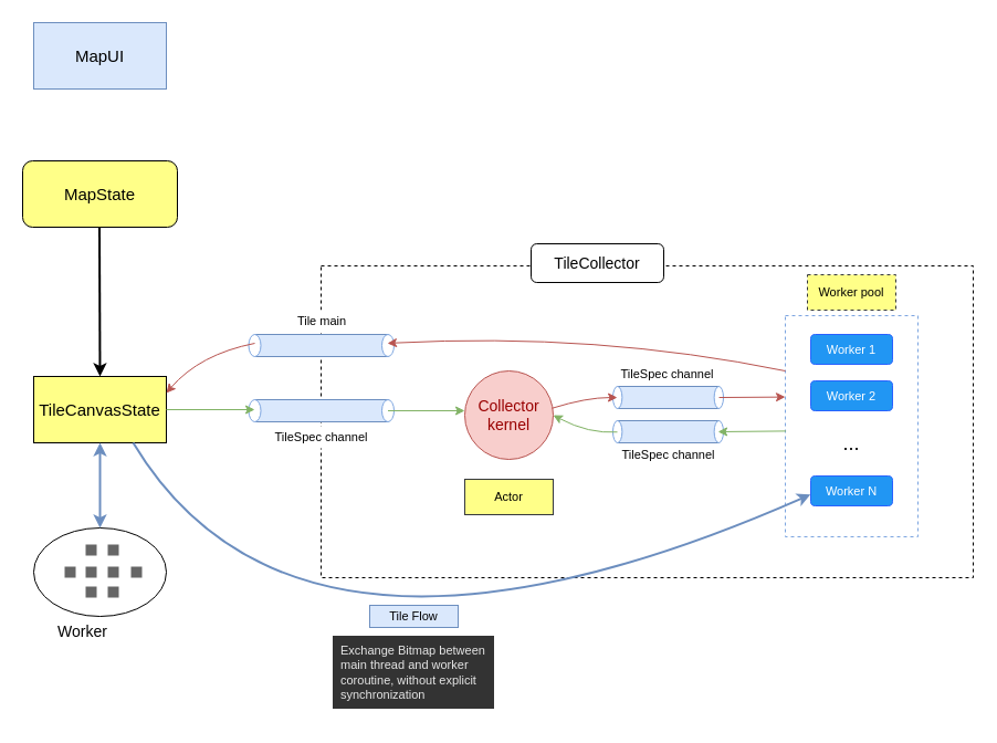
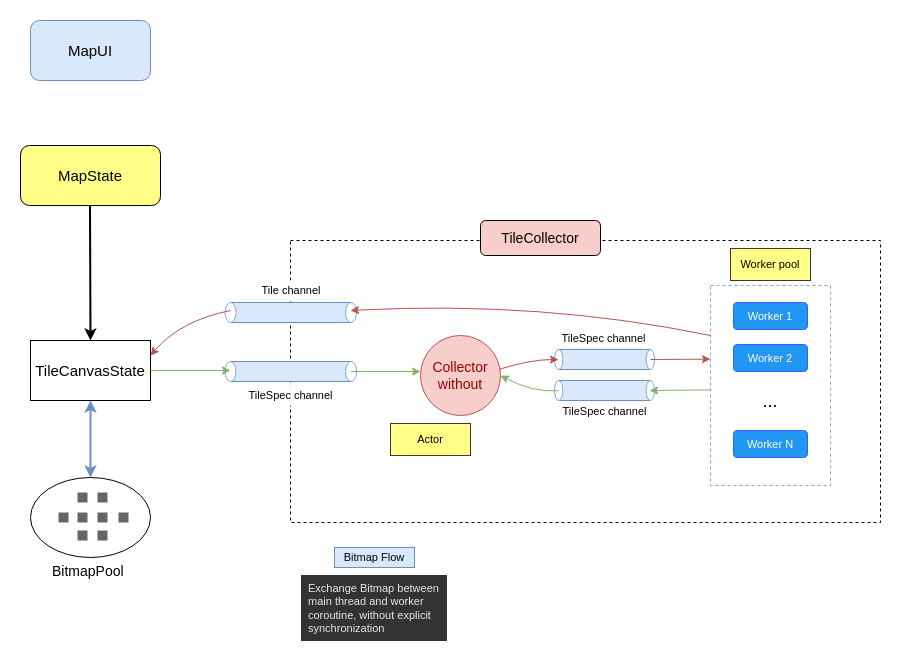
  <mxCell id="0" style=";html=1;" />
  <mxCell id="1" style=";html=1;" parent="0" />
- <mxCell id="2" value="&lt;font style=&quot;font-size: 15px&quot;&gt;MapUI&lt;/font&gt;" style="whiteSpace=wrap;html=1;fillColor=#dae8fc;strokeColor=#6c8ebf;rounded=0;" parent="1" vertex="1"><mxGeometry x="30" y="20" width="120" height="60" as="geometry" /></mxCell>
+ <mxCell id="2" value="&lt;font style=&quot;font-size: 15px&quot;&gt;MapUI&lt;/font&gt;" style="rounded=1;whiteSpace=wrap;html=1;fillColor=#dae8fc;strokeColor=#6c8ebf;" parent="1" vertex="1"><mxGeometry x="30" y="20" width="120" height="60" as="geometry" /></mxCell>
  <mxCell id="3" value="&lt;font style=&quot;font-size: 15px&quot;&gt;MapState&lt;br&gt;&lt;/font&gt;" style="rounded=1;whiteSpace=wrap;html=1;fillColor=#ffff88;" parent="1" vertex="1"><mxGeometry x="20" y="145" width="140" height="60" as="geometry" /></mxCell>
- <mxCell id="4" value="&lt;font style=&quot;font-size: 15px&quot;&gt;TileCanvasState&lt;/font&gt;" style="rounded=0;whiteSpace=wrap;html=1;fillColor=#ffff88;" parent="1" vertex="1"><mxGeometry x="30" y="340" width="120" height="60" as="geometry" /></mxCell>
- <mxCell id="5" value="Worker&lt;br&gt;" style="text;html=1;resizable=0;points=[];autosize=1;align=left;verticalAlign=top;spacingTop=-4;fontSize=14;" parent="1" vertex="1"><mxGeometry x="50" y="560" width="90" height="20" as="geometry" /></mxCell>
+ <mxCell id="4" value="&lt;font style=&quot;font-size: 15px&quot;&gt;TileCanvasState&lt;/font&gt;" style="rounded=0;whiteSpace=wrap;html=1;" parent="1" vertex="1"><mxGeometry x="30" y="340" width="120" height="60" as="geometry" /></mxCell>
+ <mxCell id="5" value="BitmapPool&lt;br&gt;" style="text;html=1;resizable=0;points=[];autosize=1;align=left;verticalAlign=top;spacingTop=-4;fontSize=14;" parent="1" vertex="1"><mxGeometry x="50" y="560" width="90" height="20" as="geometry" /></mxCell>
  <mxCell id="6" value="" style="endArrow=classic;html=1;strokeWidth=2;fontSize=14;entryX=0.5;entryY=1;entryDx=0;entryDy=0;fillColor=#dae8fc;strokeColor=#6c8ebf;exitX=0.5;exitY=0;exitDx=0;exitDy=0;startArrow=classic;startFill=1;" parent="1" source="10" target="4" edge="1"><mxGeometry width="50" height="50" relative="1" as="geometry"><mxPoint x="110" y="450" as="sourcePoint" /><mxPoint x="500.161" y="179.839" as="targetPoint" /></mxGeometry></mxCell>
  <mxCell id="7" value="" style="rounded=0;whiteSpace=wrap;html=1;fontSize=14;dashed=1;" parent="1" vertex="1"><mxGeometry x="290" y="240" width="590" height="282" as="geometry" /></mxCell>
- <mxCell id="8" value="TileCollector" style="rounded=1;whiteSpace=wrap;html=1;fontSize=14;" parent="1" vertex="1"><mxGeometry x="480" y="220" width="120" height="35" as="geometry" /></mxCell>
+ <mxCell id="8" value="TileCollector" style="rounded=1;whiteSpace=wrap;html=1;fontSize=14;fillColor=#f8cecc;" parent="1" vertex="1"><mxGeometry x="480" y="220" width="120" height="35" as="geometry" /></mxCell>
  <mxCell id="9" value="" style="whiteSpace=wrap;html=1;rounded=0;shadow=0;strokeWidth=1;fillColor=#666666;fontSize=24;align=right;strokeColor=none;" parent="1" vertex="1"><mxGeometry x="121" y="497" width="10" height="10" as="geometry" /></mxCell>
  <mxCell id="10" value="" style="ellipse;whiteSpace=wrap;html=1;" parent="1" vertex="1"><mxGeometry x="30" y="477" width="120" height="80" as="geometry" /></mxCell>
  <mxCell id="11" value="" style="whiteSpace=wrap;html=1;rounded=0;shadow=0;strokeWidth=1;fillColor=#666666;fontSize=24;align=right;strokeColor=none;" parent="1" vertex="1"><mxGeometry x="77" y="492" width="10" height="10" as="geometry" /></mxCell>
  <mxCell id="12" value="" style="whiteSpace=wrap;html=1;rounded=0;shadow=0;strokeWidth=1;fillColor=#666666;fontSize=24;align=right;strokeColor=none;" parent="1" vertex="1"><mxGeometry x="97" y="492" width="10" height="10" as="geometry" /></mxCell>
  <mxCell id="13" value="" style="whiteSpace=wrap;html=1;rounded=0;shadow=0;strokeWidth=1;fillColor=#666666;fontSize=24;align=right;strokeColor=none;" parent="1" vertex="1"><mxGeometry x="58" y="512" width="10" height="10" as="geometry" /></mxCell>
  <mxCell id="14" value="" style="whiteSpace=wrap;html=1;rounded=0;shadow=0;strokeWidth=1;fillColor=#666666;fontSize=24;align=right;strokeColor=none;" parent="1" vertex="1"><mxGeometry x="118" y="512" width="10" height="10" as="geometry" /></mxCell>
  <mxCell id="15" value="" style="whiteSpace=wrap;html=1;rounded=0;shadow=0;strokeWidth=1;fillColor=#666666;fontSize=24;align=right;strokeColor=none;" parent="1" vertex="1"><mxGeometry x="77" y="512" width="10" height="10" as="geometry" /></mxCell>
  <mxCell id="16" value="" style="whiteSpace=wrap;html=1;rounded=0;shadow=0;strokeWidth=1;fillColor=#666666;fontSize=24;align=right;strokeColor=none;" parent="1" vertex="1"><mxGeometry x="97" y="512" width="10" height="10" as="geometry" /></mxCell>
  <mxCell id="17" value="" style="whiteSpace=wrap;html=1;rounded=0;shadow=0;strokeWidth=1;fillColor=#666666;fontSize=24;align=right;strokeColor=none;" parent="1" vertex="1"><mxGeometry x="77" y="530" width="10" height="10" as="geometry" /></mxCell>
  <mxCell id="18" value="" style="whiteSpace=wrap;html=1;rounded=0;shadow=0;strokeWidth=1;fillColor=#666666;fontSize=24;align=right;strokeColor=none;" parent="1" vertex="1"><mxGeometry x="97" y="530" width="10" height="10" as="geometry" /></mxCell>
  <mxCell id="19" value="" style="group" parent="1" vertex="1" connectable="0"><mxGeometry x="224.5" y="361" width="131.5" height="20" as="geometry" /></mxCell>
  <mxCell id="20" value="" style="rounded=0;whiteSpace=wrap;html=1;fillColor=#dae8fc;strokeColor=#6c8ebf;" parent="19" vertex="1"><mxGeometry x="6" width="120" height="20" as="geometry" /></mxCell>
  <mxCell id="21" value="" style="ellipse;whiteSpace=wrap;html=1;rounded=1;fontSize=14;strokeColor=#7EA6E0;" parent="19" vertex="1"><mxGeometry width="11" height="20" as="geometry" /></mxCell>
  <mxCell id="22" value="" style="ellipse;whiteSpace=wrap;html=1;rounded=1;fontSize=14;strokeColor=#7EA6E0;" parent="19" vertex="1"><mxGeometry x="120.5" width="11" height="20" as="geometry" /></mxCell>
- <mxCell id="23" value="&lt;font color=&quot;#990000&quot;&gt;Collector&lt;br&gt;kernel&lt;br&gt;&lt;/font&gt;" style="ellipse;whiteSpace=wrap;html=1;aspect=fixed;rounded=1;fillColor=#f8cecc;fontSize=14;strokeColor=#b85450;" parent="1" vertex="1"><mxGeometry x="420" y="335" width="80" height="80" as="geometry" /></mxCell>
+ <mxCell id="23" value="&lt;font color=&quot;#990000&quot;&gt;Collector&lt;br&gt;without&lt;br&gt;&lt;/font&gt;" style="ellipse;whiteSpace=wrap;html=1;aspect=fixed;rounded=1;fillColor=#f8cecc;fontSize=14;strokeColor=#b85450;" parent="1" vertex="1"><mxGeometry x="420" y="335" width="80" height="80" as="geometry" /></mxCell>
  <mxCell id="24" value="" style="group" parent="1" vertex="1" connectable="0"><mxGeometry x="224.5" y="302" width="131.5" height="20" as="geometry" /></mxCell>
  <mxCell id="25" value="" style="rounded=0;whiteSpace=wrap;html=1;fillColor=#dae8fc;strokeColor=#6c8ebf;" parent="24" vertex="1"><mxGeometry x="6" width="120" height="20" as="geometry" /></mxCell>
  <mxCell id="26" value="" style="ellipse;whiteSpace=wrap;html=1;rounded=1;fontSize=14;strokeColor=#7EA6E0;" parent="24" vertex="1"><mxGeometry width="11" height="20" as="geometry" /></mxCell>
  <mxCell id="27" value="" style="ellipse;whiteSpace=wrap;html=1;rounded=1;fontSize=14;strokeColor=#7EA6E0;" parent="24" vertex="1"><mxGeometry x="120.5" width="11" height="20" as="geometry" /></mxCell>
  <mxCell id="28" value="TileSpec channel" style="text;html=1;align=center;verticalAlign=middle;whiteSpace=wrap;rounded=0;fontSize=11;fillColor=#ffffff;gradientColor=#ffffff;" parent="1" vertex="1"><mxGeometry x="240.5" y="385" width="99" height="20" as="geometry" /></mxCell>
- <mxCell id="29" value="&lt;font style=&quot;font-size: 11px;&quot;&gt;Tile main&lt;/font&gt;" style="text;html=1;align=center;verticalAlign=middle;whiteSpace=wrap;rounded=0;fontSize=11;fillColor=#ffffff;" parent="1" vertex="1"><mxGeometry x="250.5" y="280" width="80" height="20" as="geometry" /></mxCell>
+ <mxCell id="29" value="&lt;font style=&quot;font-size: 11px;&quot;&gt;Tile channel&lt;/font&gt;" style="text;html=1;align=center;verticalAlign=middle;whiteSpace=wrap;rounded=0;fontSize=11;fillColor=#ffffff;" parent="1" vertex="1"><mxGeometry x="250.5" y="280" width="80" height="20" as="geometry" /></mxCell>
  <mxCell id="30" value="" style="rounded=0;whiteSpace=wrap;html=1;strokeColor=#7EA6E0;fillColor=#ffffff;gradientColor=#ffffff;fontSize=11;dashed=1;" parent="1" vertex="1"><mxGeometry x="710" y="285" width="120" height="200" as="geometry" /></mxCell>
- <mxCell id="31" value="Actor" style="rounded=0;whiteSpace=wrap;html=1;strokeColor=#36393d;fillColor=#ffff88;fontSize=11;" parent="1" vertex="1"><mxGeometry x="420" y="433" width="80" height="32" as="geometry" /></mxCell>
- <mxCell id="32" value="Worker pool" style="rounded=0;whiteSpace=wrap;html=1;strokeColor=#36393d;fillColor=#ffff88;fontSize=11;dashed=1;" parent="1" vertex="1"><mxGeometry x="730" y="248" width="80" height="32" as="geometry" /></mxCell>
+ <mxCell id="31" value="Actor" style="rounded=0;whiteSpace=wrap;html=1;strokeColor=#36393d;fillColor=#ffff88;fontSize=11;" parent="1" vertex="1"><mxGeometry x="390" y="423" width="80" height="32" as="geometry" /></mxCell>
+ <mxCell id="32" value="Worker pool" style="rounded=0;whiteSpace=wrap;html=1;strokeColor=#36393d;fillColor=#ffff88;fontSize=11;" parent="1" vertex="1"><mxGeometry x="730" y="248" width="80" height="32" as="geometry" /></mxCell>
  <mxCell id="33" value="" style="group" parent="1" vertex="1" connectable="0"><mxGeometry x="554" y="349" width="100" height="20" as="geometry" /></mxCell>
  <mxCell id="34" value="" style="rounded=0;whiteSpace=wrap;html=1;fillColor=#dae8fc;strokeColor=#6c8ebf;" parent="33" vertex="1"><mxGeometry x="4.563" width="91.255" height="20" as="geometry" /></mxCell>
  <mxCell id="35" value="" style="ellipse;whiteSpace=wrap;html=1;rounded=1;fontSize=14;strokeColor=#7EA6E0;" parent="33" vertex="1"><mxGeometry width="8.365" height="20" as="geometry" /></mxCell>
  <mxCell id="36" value="" style="ellipse;whiteSpace=wrap;html=1;rounded=1;fontSize=14;strokeColor=#7EA6E0;" parent="33" vertex="1"><mxGeometry x="91.635" width="8.365" height="20" as="geometry" /></mxCell>
  <mxCell id="37" value="" style="group" parent="1" vertex="1" connectable="0"><mxGeometry x="554" y="380" width="100" height="20" as="geometry" /></mxCell>
  <mxCell id="38" value="" style="rounded=0;whiteSpace=wrap;html=1;fillColor=#dae8fc;strokeColor=#6c8ebf;" parent="37" vertex="1"><mxGeometry x="4.563" width="91.255" height="20" as="geometry" /></mxCell>
  <mxCell id="39" value="" style="ellipse;whiteSpace=wrap;html=1;rounded=1;fontSize=14;strokeColor=#7EA6E0;" parent="37" vertex="1"><mxGeometry width="8.365" height="20" as="geometry" /></mxCell>
  <mxCell id="40" value="" style="ellipse;whiteSpace=wrap;html=1;rounded=1;fontSize=14;strokeColor=#7EA6E0;" parent="37" vertex="1"><mxGeometry x="91.635" width="8.365" height="20" as="geometry" /></mxCell>
  <mxCell id="41" value="" style="curved=1;endArrow=classic;html=1;strokeWidth=1;fontSize=14;entryX=0;entryY=0.5;entryDx=0;entryDy=0;exitX=0.988;exitY=0.372;exitDx=0;exitDy=0;fillColor=#f8cecc;strokeColor=#b85450;exitPerimeter=0;" parent="1" edge="1"><mxGeometry width="50" height="50" relative="1" as="geometry"><mxPoint x="499.029" y="368.728" as="sourcePoint" /><mxPoint x="558.015" y="359.068" as="targetPoint" /><Array as="points"><mxPoint x="530" y="359" /></Array></mxGeometry></mxCell>
  <mxCell id="42" value="TileSpec channel" style="text;html=1;align=center;verticalAlign=middle;whiteSpace=wrap;rounded=0;fontSize=11;fillColor=#ffffff;gradientColor=#ffffff;" parent="1" vertex="1"><mxGeometry x="554" y="328" width="99" height="20" as="geometry" /></mxCell>
  <mxCell id="43" value="TileSpec channel" style="text;html=1;align=center;verticalAlign=middle;whiteSpace=wrap;rounded=0;fontSize=11;fillColor=#ffffff;gradientColor=#ffffff;" parent="1" vertex="1"><mxGeometry x="554.5" y="401" width="99" height="20" as="geometry" /></mxCell>
  <mxCell id="44" value="" style="curved=1;endArrow=classic;html=1;strokeWidth=1;fontSize=14;fillColor=#d5e8d4;strokeColor=#82b366;entryX=1;entryY=0.5;entryDx=0;entryDy=0;" parent="1" target="23" edge="1"><mxGeometry width="50" height="50" relative="1" as="geometry"><mxPoint x="558.002" y="390.27" as="sourcePoint" /><mxPoint x="504.777" y="378.32" as="targetPoint" /><Array as="points"><mxPoint x="532" y="392" /></Array></mxGeometry></mxCell>
  <mxCell id="45" value="" style="endArrow=none;html=1;strokeWidth=1;fontSize=11;entryX=0.005;entryY=0.522;entryDx=0;entryDy=0;entryPerimeter=0;exitX=1;exitY=0.5;exitDx=0;exitDy=0;fillColor=#d5e8d4;strokeColor=#82b366;startArrow=classic;startFill=1;endFill=0;" parent="1" target="30" edge="1"><mxGeometry width="50" height="50" relative="1" as="geometry"><mxPoint x="649.07" y="390.023" as="sourcePoint" /><mxPoint x="704.651" y="389.558" as="targetPoint" /></mxGeometry></mxCell>
  <mxCell id="46" value="" style="endArrow=none;html=1;strokeWidth=1;fontSize=11;fillColor=#f8cecc;strokeColor=#b85450;entryX=1;entryY=0.5;entryDx=0;entryDy=0;exitX=0;exitY=0.368;exitDx=0;exitDy=0;exitPerimeter=0;startArrow=classic;startFill=1;endFill=0;" parent="1" source="30" edge="1"><mxGeometry width="50" height="50" relative="1" as="geometry"><mxPoint x="707.129" y="358.548" as="sourcePoint" /><mxPoint x="650.032" y="359.032" as="targetPoint" /></mxGeometry></mxCell>
  <mxCell id="47" value="Worker 1" style="rounded=1;whiteSpace=wrap;html=1;strokeColor=#2962FF;fillColor=#2196F3;fontSize=11;fontColor=#ffffff;" parent="1" vertex="1"><mxGeometry x="733" y="302" width="74" height="27" as="geometry" /></mxCell>
  <mxCell id="48" value="Worker 2" style="rounded=1;whiteSpace=wrap;html=1;strokeColor=#2962FF;fillColor=#2196F3;fontSize=11;fontColor=#ffffff;" parent="1" vertex="1"><mxGeometry x="733" y="344" width="74" height="27" as="geometry" /></mxCell>
  <mxCell id="49" value="Worker N" style="rounded=1;whiteSpace=wrap;html=1;strokeColor=#2962FF;fillColor=#2196F3;fontSize=11;fontColor=#ffffff;" parent="1" vertex="1"><mxGeometry x="733" y="430" width="74" height="27" as="geometry" /></mxCell>
  <mxCell id="50" value="&lt;font style=&quot;font-size: 18px&quot;&gt;...&lt;/font&gt;" style="text;html=1;strokeColor=none;fillColor=none;align=center;verticalAlign=middle;whiteSpace=wrap;rounded=0;fontSize=11;" parent="1" vertex="1"><mxGeometry x="750" y="390.5" width="40" height="20" as="geometry" /></mxCell>
- <mxCell id="51" value="" style="endArrow=classic;html=1;strokeWidth=2;fontSize=11;entryX=-0.003;entryY=0.621;entryDx=0;entryDy=0;entryPerimeter=0;exitX=0.75;exitY=1;exitDx=0;exitDy=0;curved=1;fillColor=#dae8fc;strokeColor=#6c8ebf;" parent="1" source="4" target="49" edge="1"><mxGeometry width="50" height="50" relative="1" as="geometry"><mxPoint x="170" y="550" as="sourcePoint" /><mxPoint x="220" y="500" as="targetPoint" /><Array as="points"><mxPoint x="270" y="650" /></Array></mxGeometry></mxCell>
- <mxCell id="52" value="Tile Flow" style="text;html=1;strokeColor=#6c8ebf;fillColor=#dae8fc;align=center;verticalAlign=middle;whiteSpace=wrap;rounded=0;fontSize=11;" parent="1" vertex="1"><mxGeometry x="334" y="547" width="80" height="20" as="geometry" /></mxCell>
+ <mxCell id="52" value="Bitmap Flow" style="text;html=1;strokeColor=#6c8ebf;fillColor=#dae8fc;align=center;verticalAlign=middle;whiteSpace=wrap;rounded=0;fontSize=11;" parent="1" vertex="1"><mxGeometry x="334" y="547" width="80" height="20" as="geometry" /></mxCell>
  <mxCell id="53" value="&lt;div style=&quot;text-align: left&quot;&gt;&lt;font color=&quot;#e6e6e6&quot;&gt;&lt;span&gt;Exchange Bitmap&amp;nbsp;&lt;/span&gt;&lt;span&gt;between main thread and worker coroutine, without explicit synchronization&lt;/span&gt;&lt;/font&gt;&lt;/div&gt;" style="text;html=1;strokeColor=#333333;fillColor=#333333;align=center;verticalAlign=middle;whiteSpace=wrap;rounded=0;fontSize=11;fontColor=#333333;spacingLeft=6;" parent="1" vertex="1"><mxGeometry x="301" y="575" width="145" height="65" as="geometry" /></mxCell>
  <mxCell id="54" value="" style="endArrow=classic;html=1;entryX=0.455;entryY=0.4;entryDx=0;entryDy=0;entryPerimeter=0;exitX=0;exitY=0.25;exitDx=0;exitDy=0;curved=1;fillColor=#f8cecc;strokeColor=#b85450;" parent="1" source="30" target="27" edge="1"><mxGeometry width="50" height="50" relative="1" as="geometry"><mxPoint x="410" y="340" as="sourcePoint" /><mxPoint x="460" y="290" as="targetPoint" /><Array as="points"><mxPoint x="540" y="300" /></Array></mxGeometry></mxCell>
  <mxCell id="55" value="" style="endArrow=classic;html=1;exitX=0.5;exitY=0.4;exitDx=0;exitDy=0;exitPerimeter=0;entryX=1;entryY=0.25;entryDx=0;entryDy=0;fillColor=#f8cecc;strokeColor=#b85450;curved=1;" parent="1" source="26" target="4" edge="1"><mxGeometry width="50" height="50" relative="1" as="geometry"><mxPoint x="180" y="390" as="sourcePoint" /><mxPoint x="230" y="340" as="targetPoint" /><Array as="points"><mxPoint x="180" y="320" /></Array></mxGeometry></mxCell>
  <mxCell id="56" value="" style="endArrow=classic;html=1;entryX=0.5;entryY=0.45;entryDx=0;entryDy=0;entryPerimeter=0;exitX=1;exitY=0.5;exitDx=0;exitDy=0;fillColor=#d5e8d4;strokeColor=#82b366;" parent="1" source="4" target="21" edge="1"><mxGeometry width="50" height="50" relative="1" as="geometry"><mxPoint x="180" y="430" as="sourcePoint" /><mxPoint x="230" y="380" as="targetPoint" /></mxGeometry></mxCell>
  <mxCell id="57" value="" style="endArrow=classic;html=1;exitX=1;exitY=0.5;exitDx=0;exitDy=0;fillColor=#d5e8d4;strokeColor=#82b366;" parent="1" edge="1"><mxGeometry width="50" height="50" relative="1" as="geometry"><mxPoint x="350.5" y="371" as="sourcePoint" /><mxPoint x="420" y="371" as="targetPoint" /></mxGeometry></mxCell>
  <mxCell id="58" value="" style="endArrow=classic;html=1;exitX=0.5;exitY=1;exitDx=0;exitDy=0;strokeWidth=2;entryX=0.5;entryY=0;entryDx=0;entryDy=0;" edge="1" parent="1" target="4"><mxGeometry width="50" height="50" relative="1" as="geometry"><mxPoint x="89.5" y="205" as="sourcePoint" /><mxPoint x="89.5" y="270" as="targetPoint" /></mxGeometry></mxCell>
